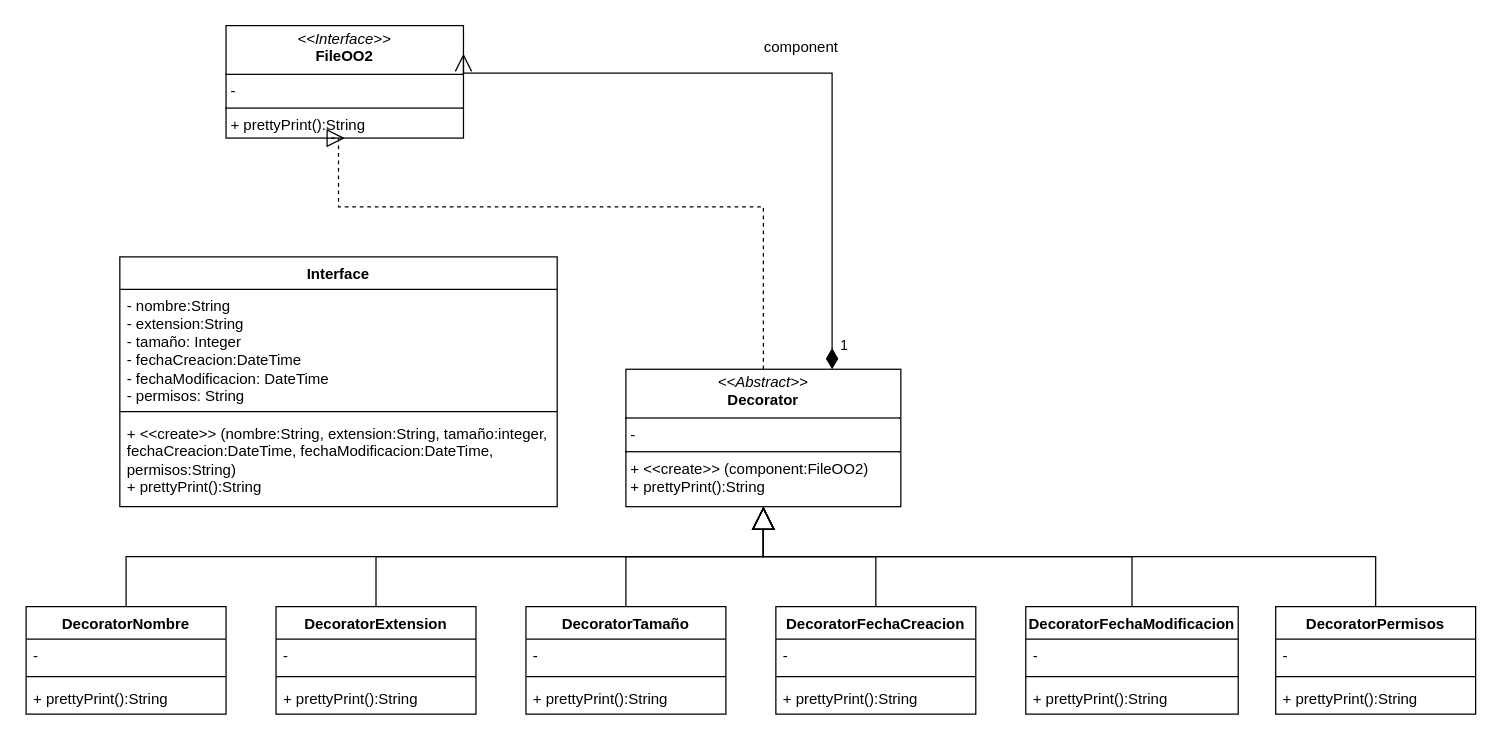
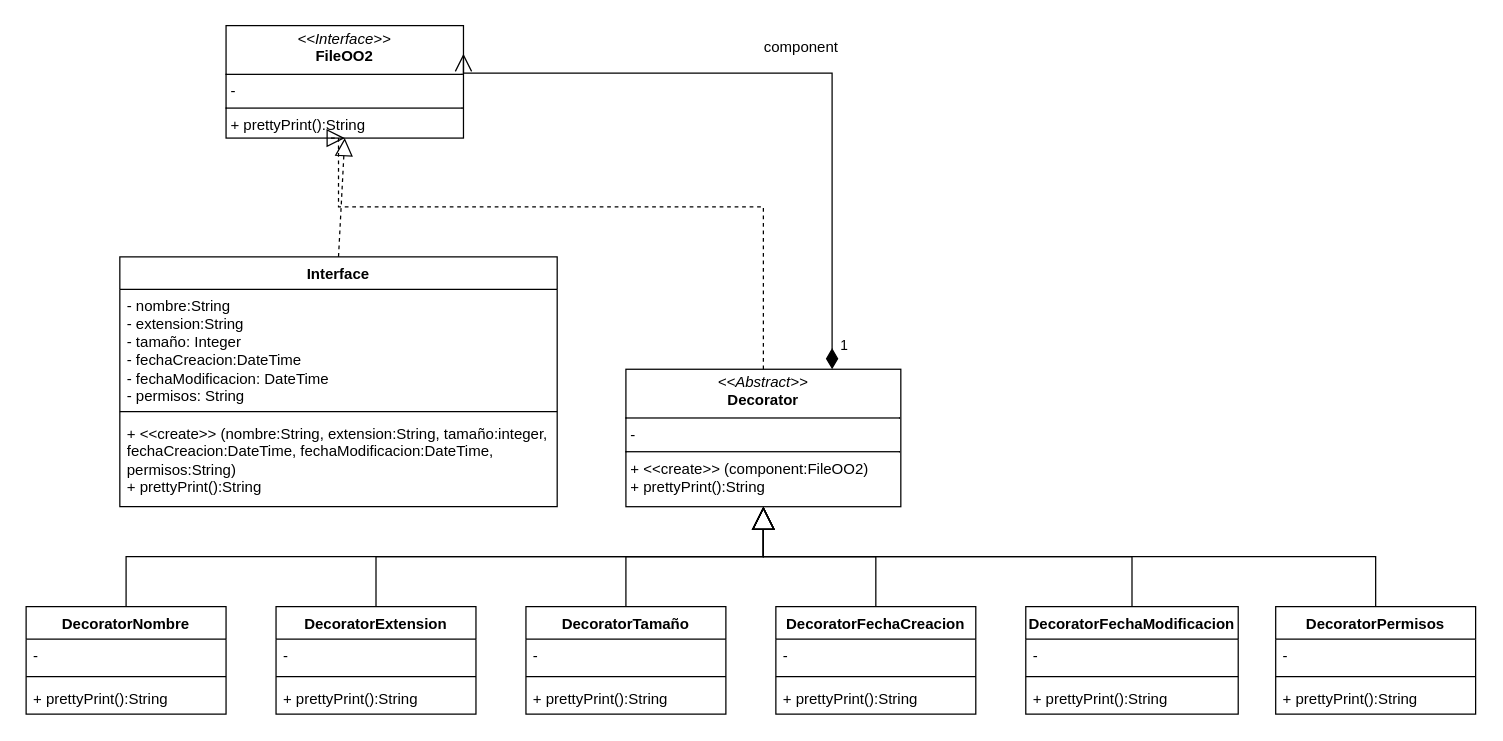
  <mxCell id="0" />
  <mxCell id="1" parent="0" />
  <mxCell id="2" value="Interface" style="swimlane;fontStyle=1;align=center;verticalAlign=top;childLayout=stackLayout;horizontal=1;startSize=26;horizontalStack=0;resizeParent=1;resizeParentMax=0;resizeLast=0;collapsible=1;marginBottom=0;whiteSpace=wrap;html=1;" parent="1" vertex="1"><mxGeometry x="95" y="205" width="350" height="200" as="geometry" /></mxCell>
  <mxCell id="3" value="- nombre:String&lt;div&gt;- extension:String&lt;/div&gt;&lt;div&gt;- tamaño: Integer&lt;/div&gt;&lt;div&gt;- fechaCreacion:DateTime&lt;/div&gt;&lt;div&gt;- fechaModificacion: DateTime&lt;/div&gt;&lt;div&gt;- permisos: String&lt;/div&gt;" style="text;strokeColor=none;fillColor=none;align=left;verticalAlign=top;spacingLeft=4;spacingRight=4;overflow=hidden;rotatable=0;points=[[0,0.5],[1,0.5]];portConstraint=eastwest;whiteSpace=wrap;html=1;" parent="2" vertex="1"><mxGeometry y="26" width="350" height="94" as="geometry" /></mxCell>
  <mxCell id="4" value="" style="line;strokeWidth=1;fillColor=none;align=left;verticalAlign=middle;spacingTop=-1;spacingLeft=3;spacingRight=3;rotatable=0;labelPosition=right;points=[];portConstraint=eastwest;strokeColor=inherit;" parent="2" vertex="1"><mxGeometry y="120" width="350" height="8" as="geometry" /></mxCell>
  <mxCell id="5" value="+ &amp;lt;&amp;lt;create&amp;gt;&amp;gt; (nombre:String, extension:String, tamaño:integer, fechaCreacion:DateTime, fechaModificacion:DateTime, permisos:String)&lt;div&gt;+ prettyPrint():String&lt;/div&gt;" style="text;strokeColor=none;fillColor=none;align=left;verticalAlign=top;spacingLeft=4;spacingRight=4;overflow=hidden;rotatable=0;points=[[0,0.5],[1,0.5]];portConstraint=eastwest;whiteSpace=wrap;html=1;" parent="2" vertex="1"><mxGeometry y="128" width="350" height="72" as="geometry" /></mxCell>
  <mxCell id="6" value="&lt;p style=&quot;margin:0px;margin-top:4px;text-align:center;&quot;&gt;&lt;i&gt;&amp;lt;&amp;lt;Abstract&amp;gt;&amp;gt;&lt;/i&gt;&lt;br&gt;&lt;b&gt;Decorator&lt;/b&gt;&lt;/p&gt;&lt;hr size=&quot;1&quot; style=&quot;border-style:solid;&quot;&gt;&lt;p style=&quot;margin:0px;margin-left:4px;&quot;&gt;-&lt;/p&gt;&lt;hr size=&quot;1&quot; style=&quot;border-style:solid;&quot;&gt;&lt;p style=&quot;margin:0px;margin-left:4px;&quot;&gt;+ &amp;lt;&amp;lt;create&amp;gt;&amp;gt; (component:FileOO2)&lt;/p&gt;&lt;p style=&quot;margin:0px;margin-left:4px;&quot;&gt;&lt;span style=&quot;background-color: initial;&quot;&gt;+ prettyPrint():String&lt;/span&gt;&lt;br&gt;&lt;/p&gt;" style="verticalAlign=top;align=left;overflow=fill;html=1;whiteSpace=wrap;" parent="1" vertex="1"><mxGeometry x="500" y="295" width="220" height="110" as="geometry" /></mxCell>
  <mxCell id="7" value="&lt;p style=&quot;margin:0px;margin-top:4px;text-align:center;&quot;&gt;&lt;i&gt;&amp;lt;&amp;lt;Interface&amp;gt;&amp;gt;&lt;/i&gt;&lt;br&gt;&lt;b&gt;FileOO2&lt;/b&gt;&lt;/p&gt;&lt;hr size=&quot;1&quot; style=&quot;border-style:solid;&quot;&gt;&lt;p style=&quot;margin:0px;margin-left:4px;&quot;&gt;-&lt;/p&gt;&lt;hr size=&quot;1&quot; style=&quot;border-style:solid;&quot;&gt;&lt;p style=&quot;margin:0px;margin-left:4px;&quot;&gt;&lt;span style=&quot;background-color: initial;&quot;&gt;+ prettyPrint():String&lt;/span&gt;&lt;br&gt;&lt;/p&gt;" style="verticalAlign=top;align=left;overflow=fill;html=1;whiteSpace=wrap;" parent="1" vertex="1"><mxGeometry x="180" y="20" width="190" height="90" as="geometry" /></mxCell>
  <mxCell id="8" value="DecoratorNombre" style="swimlane;fontStyle=1;align=center;verticalAlign=top;childLayout=stackLayout;horizontal=1;startSize=26;horizontalStack=0;resizeParent=1;resizeParentMax=0;resizeLast=0;collapsible=1;marginBottom=0;whiteSpace=wrap;html=1;" parent="1" vertex="1"><mxGeometry x="20" y="485" width="160" height="86" as="geometry" /></mxCell>
  <mxCell id="9" value="-" style="text;strokeColor=none;fillColor=none;align=left;verticalAlign=top;spacingLeft=4;spacingRight=4;overflow=hidden;rotatable=0;points=[[0,0.5],[1,0.5]];portConstraint=eastwest;whiteSpace=wrap;html=1;" parent="8" vertex="1"><mxGeometry y="26" width="160" height="26" as="geometry" /></mxCell>
  <mxCell id="10" value="" style="line;strokeWidth=1;fillColor=none;align=left;verticalAlign=middle;spacingTop=-1;spacingLeft=3;spacingRight=3;rotatable=0;labelPosition=right;points=[];portConstraint=eastwest;strokeColor=inherit;" parent="8" vertex="1"><mxGeometry y="52" width="160" height="8" as="geometry" /></mxCell>
  <mxCell id="11" value="+ prettyPrint():String" style="text;strokeColor=none;fillColor=none;align=left;verticalAlign=top;spacingLeft=4;spacingRight=4;overflow=hidden;rotatable=0;points=[[0,0.5],[1,0.5]];portConstraint=eastwest;whiteSpace=wrap;html=1;" parent="8" vertex="1"><mxGeometry y="60" width="160" height="26" as="geometry" /></mxCell>
  <mxCell id="12" value="DecoratorExtension" style="swimlane;fontStyle=1;align=center;verticalAlign=top;childLayout=stackLayout;horizontal=1;startSize=26;horizontalStack=0;resizeParent=1;resizeParentMax=0;resizeLast=0;collapsible=1;marginBottom=0;whiteSpace=wrap;html=1;" parent="1" vertex="1"><mxGeometry x="220" y="485" width="160" height="86" as="geometry" /></mxCell>
  <mxCell id="13" value="-" style="text;strokeColor=none;fillColor=none;align=left;verticalAlign=top;spacingLeft=4;spacingRight=4;overflow=hidden;rotatable=0;points=[[0,0.5],[1,0.5]];portConstraint=eastwest;whiteSpace=wrap;html=1;" parent="12" vertex="1"><mxGeometry y="26" width="160" height="26" as="geometry" /></mxCell>
  <mxCell id="14" value="" style="line;strokeWidth=1;fillColor=none;align=left;verticalAlign=middle;spacingTop=-1;spacingLeft=3;spacingRight=3;rotatable=0;labelPosition=right;points=[];portConstraint=eastwest;strokeColor=inherit;" parent="12" vertex="1"><mxGeometry y="52" width="160" height="8" as="geometry" /></mxCell>
  <mxCell id="15" value="+ prettyPrint():String" style="text;strokeColor=none;fillColor=none;align=left;verticalAlign=top;spacingLeft=4;spacingRight=4;overflow=hidden;rotatable=0;points=[[0,0.5],[1,0.5]];portConstraint=eastwest;whiteSpace=wrap;html=1;" parent="12" vertex="1"><mxGeometry y="60" width="160" height="26" as="geometry" /></mxCell>
  <mxCell id="16" value="DecoratorTamaño" style="swimlane;fontStyle=1;align=center;verticalAlign=top;childLayout=stackLayout;horizontal=1;startSize=26;horizontalStack=0;resizeParent=1;resizeParentMax=0;resizeLast=0;collapsible=1;marginBottom=0;whiteSpace=wrap;html=1;" parent="1" vertex="1"><mxGeometry x="420" y="485" width="160" height="86" as="geometry" /></mxCell>
  <mxCell id="17" value="-" style="text;strokeColor=none;fillColor=none;align=left;verticalAlign=top;spacingLeft=4;spacingRight=4;overflow=hidden;rotatable=0;points=[[0,0.5],[1,0.5]];portConstraint=eastwest;whiteSpace=wrap;html=1;" parent="16" vertex="1"><mxGeometry y="26" width="160" height="26" as="geometry" /></mxCell>
  <mxCell id="18" value="" style="line;strokeWidth=1;fillColor=none;align=left;verticalAlign=middle;spacingTop=-1;spacingLeft=3;spacingRight=3;rotatable=0;labelPosition=right;points=[];portConstraint=eastwest;strokeColor=inherit;" parent="16" vertex="1"><mxGeometry y="52" width="160" height="8" as="geometry" /></mxCell>
  <mxCell id="19" value="+ prettyPrint():String" style="text;strokeColor=none;fillColor=none;align=left;verticalAlign=top;spacingLeft=4;spacingRight=4;overflow=hidden;rotatable=0;points=[[0,0.5],[1,0.5]];portConstraint=eastwest;whiteSpace=wrap;html=1;" parent="16" vertex="1"><mxGeometry y="60" width="160" height="26" as="geometry" /></mxCell>
  <mxCell id="20" value="DecoratorFechaCreacion" style="swimlane;fontStyle=1;align=center;verticalAlign=top;childLayout=stackLayout;horizontal=1;startSize=26;horizontalStack=0;resizeParent=1;resizeParentMax=0;resizeLast=0;collapsible=1;marginBottom=0;whiteSpace=wrap;html=1;" parent="1" vertex="1"><mxGeometry x="620" y="485" width="160" height="86" as="geometry" /></mxCell>
  <mxCell id="21" value="-" style="text;strokeColor=none;fillColor=none;align=left;verticalAlign=top;spacingLeft=4;spacingRight=4;overflow=hidden;rotatable=0;points=[[0,0.5],[1,0.5]];portConstraint=eastwest;whiteSpace=wrap;html=1;" parent="20" vertex="1"><mxGeometry y="26" width="160" height="26" as="geometry" /></mxCell>
  <mxCell id="22" value="" style="line;strokeWidth=1;fillColor=none;align=left;verticalAlign=middle;spacingTop=-1;spacingLeft=3;spacingRight=3;rotatable=0;labelPosition=right;points=[];portConstraint=eastwest;strokeColor=inherit;" parent="20" vertex="1"><mxGeometry y="52" width="160" height="8" as="geometry" /></mxCell>
  <mxCell id="23" value="+ prettyPrint():String" style="text;strokeColor=none;fillColor=none;align=left;verticalAlign=top;spacingLeft=4;spacingRight=4;overflow=hidden;rotatable=0;points=[[0,0.5],[1,0.5]];portConstraint=eastwest;whiteSpace=wrap;html=1;" parent="20" vertex="1"><mxGeometry y="60" width="160" height="26" as="geometry" /></mxCell>
  <mxCell id="24" value="DecoratorFechaModificacion" style="swimlane;fontStyle=1;align=center;verticalAlign=top;childLayout=stackLayout;horizontal=1;startSize=26;horizontalStack=0;resizeParent=1;resizeParentMax=0;resizeLast=0;collapsible=1;marginBottom=0;whiteSpace=wrap;html=1;" parent="1" vertex="1"><mxGeometry x="820" y="485" width="170" height="86" as="geometry" /></mxCell>
  <mxCell id="25" value="-" style="text;strokeColor=none;fillColor=none;align=left;verticalAlign=top;spacingLeft=4;spacingRight=4;overflow=hidden;rotatable=0;points=[[0,0.5],[1,0.5]];portConstraint=eastwest;whiteSpace=wrap;html=1;" parent="24" vertex="1"><mxGeometry y="26" width="170" height="26" as="geometry" /></mxCell>
  <mxCell id="26" value="" style="line;strokeWidth=1;fillColor=none;align=left;verticalAlign=middle;spacingTop=-1;spacingLeft=3;spacingRight=3;rotatable=0;labelPosition=right;points=[];portConstraint=eastwest;strokeColor=inherit;" parent="24" vertex="1"><mxGeometry y="52" width="170" height="8" as="geometry" /></mxCell>
  <mxCell id="27" value="+ prettyPrint():String" style="text;strokeColor=none;fillColor=none;align=left;verticalAlign=top;spacingLeft=4;spacingRight=4;overflow=hidden;rotatable=0;points=[[0,0.5],[1,0.5]];portConstraint=eastwest;whiteSpace=wrap;html=1;" parent="24" vertex="1"><mxGeometry y="60" width="170" height="26" as="geometry" /></mxCell>
  <mxCell id="28" value="DecoratorPermisos" style="swimlane;fontStyle=1;align=center;verticalAlign=top;childLayout=stackLayout;horizontal=1;startSize=26;horizontalStack=0;resizeParent=1;resizeParentMax=0;resizeLast=0;collapsible=1;marginBottom=0;whiteSpace=wrap;html=1;" parent="1" vertex="1"><mxGeometry x="1020" y="485" width="160" height="86" as="geometry" /></mxCell>
  <mxCell id="29" value="-" style="text;strokeColor=none;fillColor=none;align=left;verticalAlign=top;spacingLeft=4;spacingRight=4;overflow=hidden;rotatable=0;points=[[0,0.5],[1,0.5]];portConstraint=eastwest;whiteSpace=wrap;html=1;" parent="28" vertex="1"><mxGeometry y="26" width="160" height="26" as="geometry" /></mxCell>
  <mxCell id="30" value="" style="line;strokeWidth=1;fillColor=none;align=left;verticalAlign=middle;spacingTop=-1;spacingLeft=3;spacingRight=3;rotatable=0;labelPosition=right;points=[];portConstraint=eastwest;strokeColor=inherit;" parent="28" vertex="1"><mxGeometry y="52" width="160" height="8" as="geometry" /></mxCell>
  <mxCell id="31" value="+ prettyPrint():String" style="text;strokeColor=none;fillColor=none;align=left;verticalAlign=top;spacingLeft=4;spacingRight=4;overflow=hidden;rotatable=0;points=[[0,0.5],[1,0.5]];portConstraint=eastwest;whiteSpace=wrap;html=1;" parent="28" vertex="1"><mxGeometry y="60" width="160" height="26" as="geometry" /></mxCell>
+ <mxCell id="32" value="" style="endArrow=block;dashed=1;endFill=0;endSize=12;html=1;rounded=0;exitX=0.5;exitY=0;exitDx=0;exitDy=0;entryX=0.5;entryY=1;entryDx=0;entryDy=0;" parent="1" source="2" target="7" edge="1"><mxGeometry width="160" relative="1" as="geometry"><mxPoint x="190" y="175" as="sourcePoint" /><mxPoint x="350" y="175" as="targetPoint" /></mxGeometry></mxCell>
  <mxCell id="33" value="" style="endArrow=block;dashed=1;endFill=0;endSize=12;html=1;rounded=0;exitX=0.5;exitY=0;exitDx=0;exitDy=0;entryX=0.5;entryY=1;entryDx=0;entryDy=0;edgeStyle=orthogonalEdgeStyle;" parent="1" source="6" target="7" edge="1"><mxGeometry width="160" relative="1" as="geometry"><mxPoint x="280" y="215" as="sourcePoint" /><mxPoint x="280" y="135" as="targetPoint" /><Array as="points"><mxPoint x="610" y="165" /><mxPoint x="270" y="165" /></Array></mxGeometry></mxCell>
  <mxCell id="34" value="" style="endArrow=block;endSize=16;endFill=0;html=1;rounded=0;exitX=0.5;exitY=0;exitDx=0;exitDy=0;entryX=0.5;entryY=1;entryDx=0;entryDy=0;edgeStyle=orthogonalEdgeStyle;" parent="1" source="8" target="6" edge="1"><mxGeometry width="160" relative="1" as="geometry"><mxPoint x="110" y="455" as="sourcePoint" /><mxPoint x="470" y="625" as="targetPoint" /></mxGeometry></mxCell>
  <mxCell id="35" value="" style="endArrow=block;endSize=16;endFill=0;html=1;rounded=0;exitX=0.5;exitY=0;exitDx=0;exitDy=0;entryX=0.5;entryY=1;entryDx=0;entryDy=0;edgeStyle=orthogonalEdgeStyle;" parent="1" source="12" target="6" edge="1"><mxGeometry width="160" relative="1" as="geometry"><mxPoint x="110" y="495" as="sourcePoint" /><mxPoint x="620" y="415" as="targetPoint" /></mxGeometry></mxCell>
  <mxCell id="36" value="" style="endArrow=block;endSize=16;endFill=0;html=1;rounded=0;exitX=0.5;exitY=0;exitDx=0;exitDy=0;entryX=0.5;entryY=1;entryDx=0;entryDy=0;edgeStyle=orthogonalEdgeStyle;" parent="1" source="16" target="6" edge="1"><mxGeometry width="160" relative="1" as="geometry"><mxPoint x="310" y="495" as="sourcePoint" /><mxPoint x="620" y="415" as="targetPoint" /></mxGeometry></mxCell>
  <mxCell id="37" value="" style="endArrow=block;endSize=16;endFill=0;html=1;rounded=0;exitX=0.5;exitY=0;exitDx=0;exitDy=0;entryX=0.5;entryY=1;entryDx=0;entryDy=0;edgeStyle=orthogonalEdgeStyle;" parent="1" source="20" target="6" edge="1"><mxGeometry width="160" relative="1" as="geometry"><mxPoint x="510" y="495" as="sourcePoint" /><mxPoint x="620" y="415" as="targetPoint" /></mxGeometry></mxCell>
  <mxCell id="38" value="" style="endArrow=block;endSize=16;endFill=0;html=1;rounded=0;exitX=0.5;exitY=0;exitDx=0;exitDy=0;entryX=0.5;entryY=1;entryDx=0;entryDy=0;edgeStyle=orthogonalEdgeStyle;" parent="1" source="24" target="6" edge="1"><mxGeometry width="160" relative="1" as="geometry"><mxPoint x="710" y="495" as="sourcePoint" /><mxPoint x="620" y="415" as="targetPoint" /></mxGeometry></mxCell>
  <mxCell id="39" value="" style="endArrow=block;endSize=16;endFill=0;html=1;rounded=0;exitX=0.5;exitY=0;exitDx=0;exitDy=0;entryX=0.5;entryY=1;entryDx=0;entryDy=0;edgeStyle=orthogonalEdgeStyle;" parent="1" source="28" target="6" edge="1"><mxGeometry width="160" relative="1" as="geometry"><mxPoint x="915" y="495" as="sourcePoint" /><mxPoint x="620" y="415" as="targetPoint" /></mxGeometry></mxCell>
  <mxCell id="40" value="1" style="endArrow=open;html=1;endSize=12;startArrow=diamondThin;startSize=14;startFill=1;edgeStyle=orthogonalEdgeStyle;align=left;verticalAlign=bottom;rounded=0;entryX=1;entryY=0.25;entryDx=0;entryDy=0;exitX=0.75;exitY=0;exitDx=0;exitDy=0;" edge="1" parent="1" source="6" target="7"><mxGeometry x="-0.963" y="-5" relative="1" as="geometry"><mxPoint x="370" y="245" as="sourcePoint" /><mxPoint x="530" y="245" as="targetPoint" /><Array as="points"><mxPoint x="665" y="58" /></Array><mxPoint as="offset" /></mxGeometry></mxCell>
  <mxCell id="41" value="component" style="text;html=1;align=center;verticalAlign=middle;resizable=0;points=[];autosize=1;strokeColor=none;fillColor=none;" vertex="1" parent="1"><mxGeometry x="600" y="23" width="80" height="30" as="geometry" /></mxCell>
